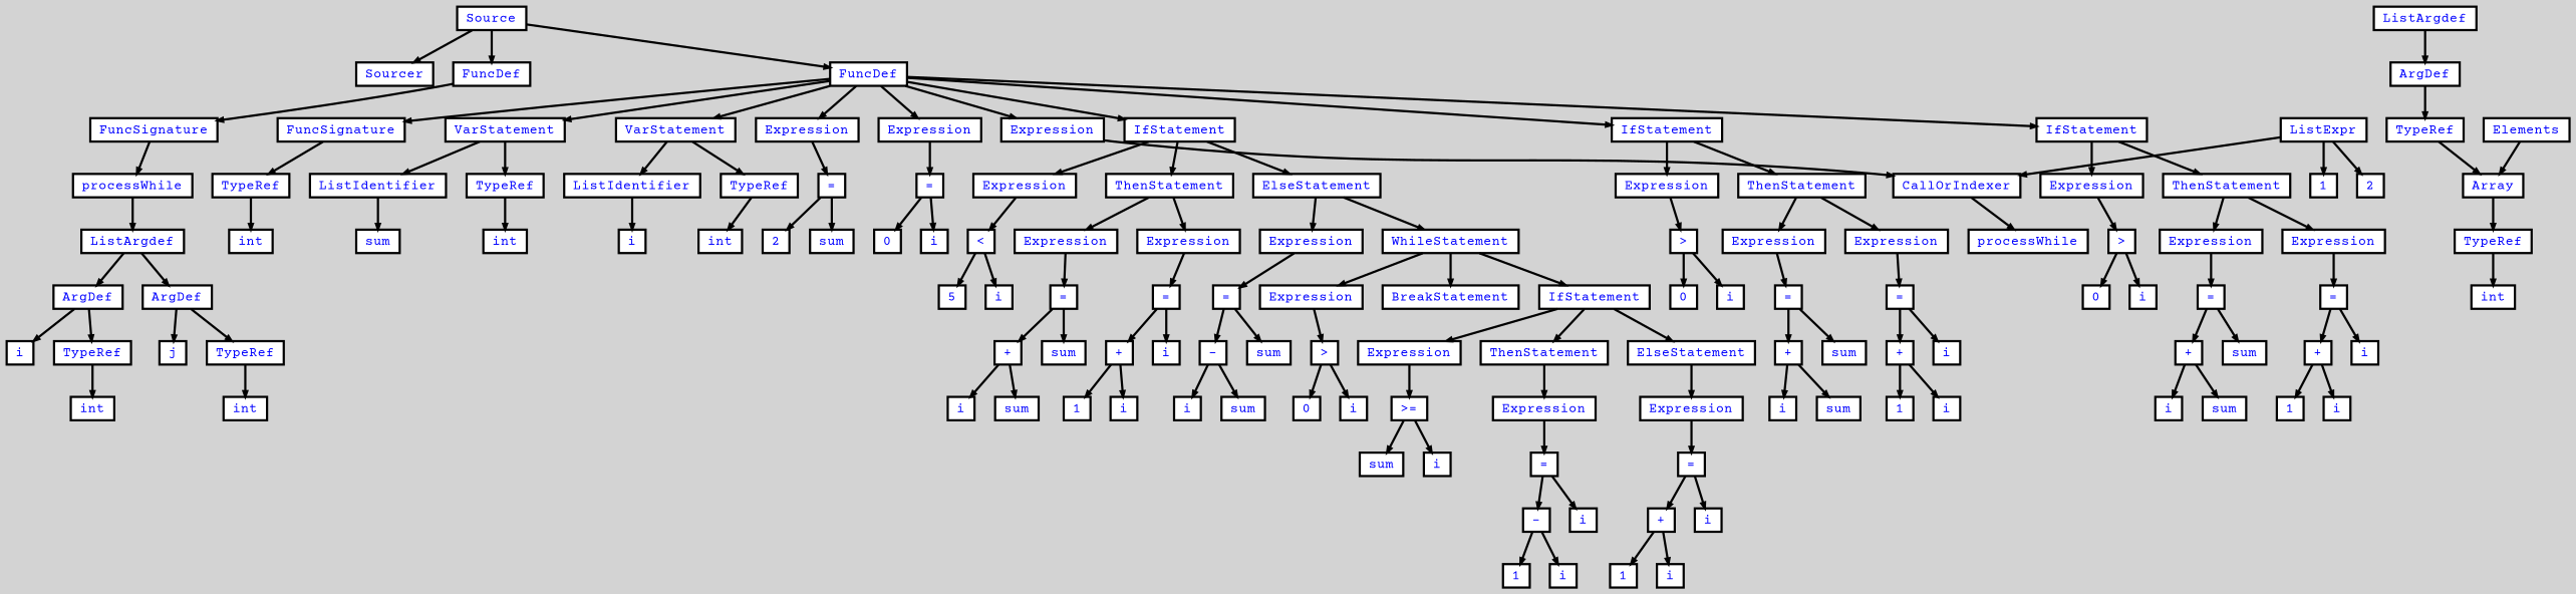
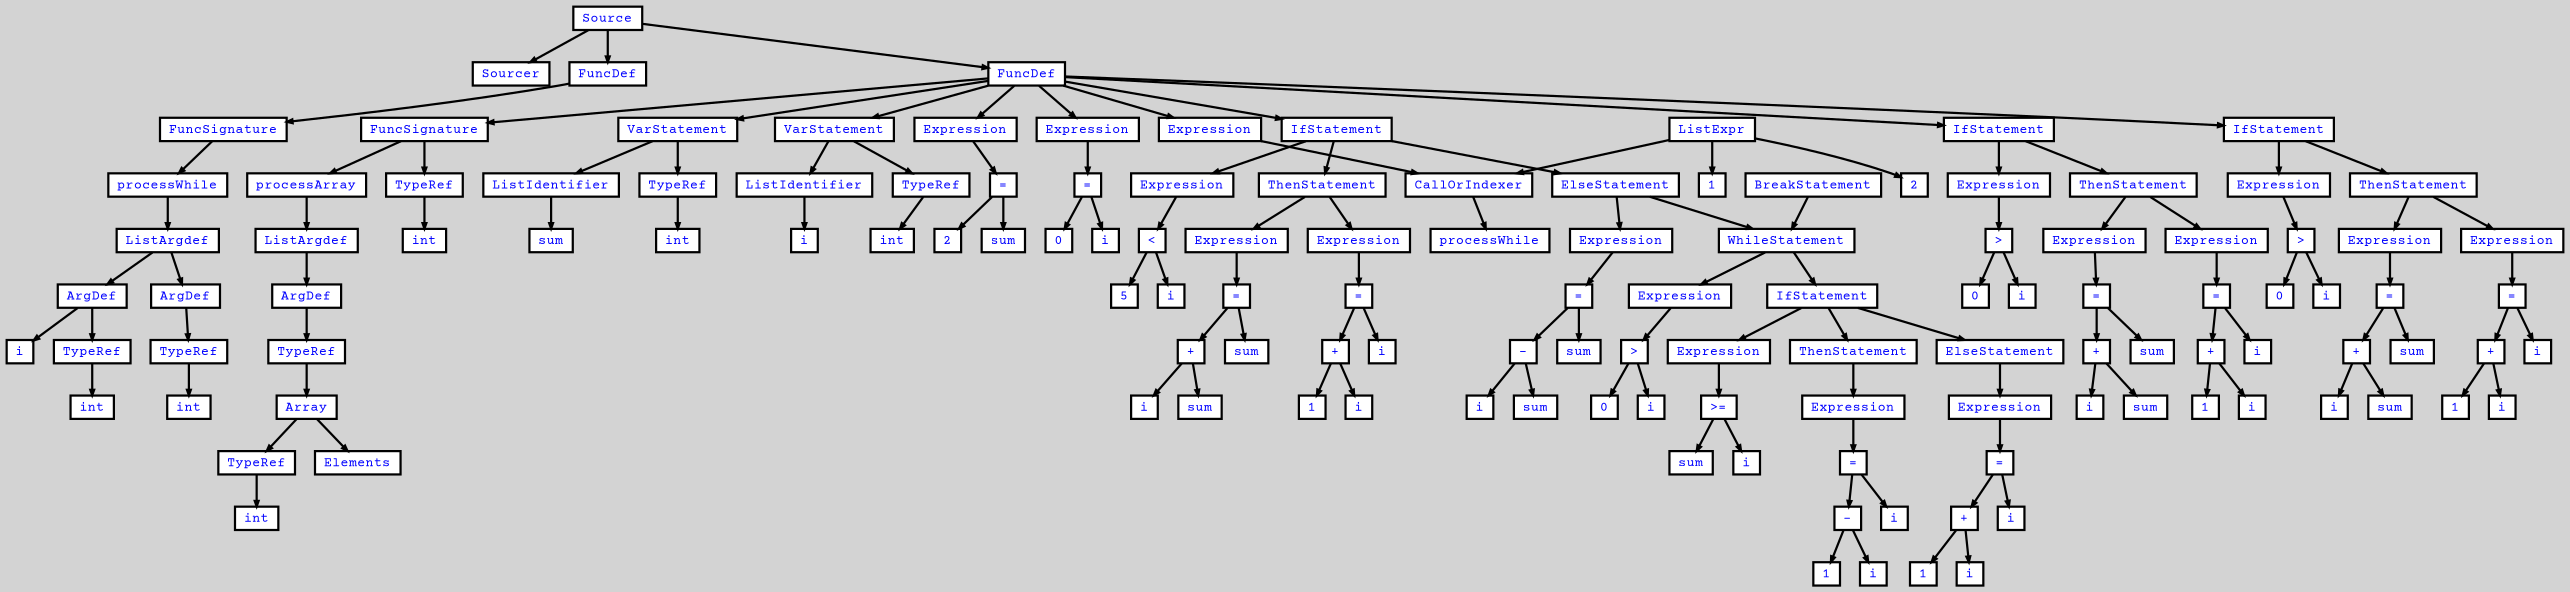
  digraph {
    bgcolor=lightgrey
    fontname="Courier Prime"
    ordering=out
    ranksep=.4
    node [color=black fillcolor=white fixedsize=false fontcolor=blue fontname="Courier Prime" fontsize=12 shape=box style="filled, solid, bold"]
    edge [arrowsize=.5 color=black fontname="Courier Prime" style=bold]
    n1 [height=.25 label=Sourcer width=.25]
    n2 [height=.25 label=Source width=.25]
    n3 [height=.25 label=FuncDef width=.25]
    n4 [height=.25 label=FuncDef width=.25]
    n5 [height=.25 label=FuncSignature width=.25]
    n6 [height=.25 label=FuncSignature width=.25]
    n7 [height=.25 label=VarStatement width=.25]
    n8 [height=.25 label=VarStatement width=.25]
    n9 [height=.25 label=Expression width=.25]
    n10 [height=.25 label=Expression width=.25]
    n11 [height=.25 label=Expression width=.25]
    n12 [height=.25 label=IfStatement width=.25]
    n13 [height=.25 label=IfStatement width=.25]
    n14 [height=.25 label=IfStatement width=.25]
    n15 [height=.25 label=processWhile width=.25]
    n16 [height=.25 label=ListArgdef width=.25]
    n17 [height=.25 label=ArgDef width=.25]
    n18 [height=.25 label=ArgDef width=.25]
    n19 [height=.25 label=i width=.25]
    n20 [height=.25 label=TypeRef width=.25]
-   n21 [height=.25 label=j width=.25]
    n22 [height=.25 label=TypeRef width=.25]
    n23 [height=.25 label=int width=.25]
    n24 [height=.25 label=int width=.25]
+   n25 [height=.25 label=processArray width=.25]
    n26 [height=.25 label=TypeRef width=.25]
    n27 [height=.25 label=ListIdentifier width=.25]
    n28 [height=.25 label=TypeRef width=.25]
    n29 [height=.25 label=ListIdentifier width=.25]
    n30 [height=.25 label=TypeRef width=.25]
    n31 [height=.25 label="=" width=.25]
    n32 [height=.25 label="=" width=.25]
    n33 [height=.25 label=CallOrIndexer width=.25]
    n34 [height=.25 label=Expression width=.25]
    n35 [height=.25 label=ThenStatement width=.25]
    n36 [height=.25 label=ElseStatement width=.25]
    n37 [height=.25 label=Expression width=.25]
    n38 [height=.25 label=ThenStatement width=.25]
    n39 [height=.25 label=Expression width=.25]
    n40 [height=.25 label=ThenStatement width=.25]
    n41 [height=.25 label=ListArgdef width=.25]
    n42 [height=.25 label=int width=.25]
    n43 [height=.25 label=ArgDef width=.25]
    n44 [height=.25 label=TypeRef width=.25]
    n45 [height=.25 label=Array width=.25]
    n46 [height=.25 label=TypeRef width=.25]
    n47 [height=.25 label=Elements width=.25]
    n48 [height=.25 label=int width=.25]
    n49 [height=.25 label=sum width=.25]
    n50 [height=.25 label=int width=.25]
    n51 [height=.25 label=i width=.25]
    n52 [height=.25 label=int width=.25]
    n53 [height=.25 label=2 width=.25]
    n54 [height=.25 label=sum width=.25]
    n55 [height=.25 label=0 width=.25]
    n56 [height=.25 label=i width=.25]
    n57 [height=.25 label=processWhile width=.25]
    n58 [height=.25 label=ListExpr width=.25]
    n59 [height=.25 label=1 width=.25]
    n60 [height=.25 label=2 width=.25]
    n61 [height=.25 label="<" width=.25]
    n62 [height=.25 label=Expression width=.25]
    n63 [height=.25 label=Expression width=.25]
    n64 [height=.25 label=Expression width=.25]
    n65 [height=.25 label=WhileStatement width=.25]
    n66 [height=.25 label=5 width=.25]
    n67 [height=.25 label=i width=.25]
    n68 [height=.25 label="=" width=.25]
    n69 [height=.25 label="=" width=.25]
    n70 [height=.25 label="+" width=.25]
    n71 [height=.25 label=sum width=.25]
    n72 [height=.25 label=i width=.25]
    n73 [height=.25 label=sum width=.25]
    n74 [height=.25 label="+" width=.25]
    n75 [height=.25 label=i width=.25]
    n76 [height=.25 label=1 width=.25]
    n77 [height=.25 label=i width=.25]
    n78 [height=.25 label="=" width=.25]
    n79 [height=.25 label=Expression width=.25]
    n80 [height=.25 label=BreakStatement width=.25]
    n81 [height=.25 label=IfStatement width=.25]
    n82 [height=.25 label="-" width=.25]
    n83 [height=.25 label=sum width=.25]
    n84 [height=.25 label=i width=.25]
    n85 [height=.25 label=sum width=.25]
    n86 [height=.25 label=">" width=.25]
    n87 [height=.25 label=Expression width=.25]
    n88 [height=.25 label=ThenStatement width=.25]
    n89 [height=.25 label=ElseStatement width=.25]
    n90 [height=.25 label=0 width=.25]
    n91 [height=.25 label=i width=.25]
    n92 [height=.25 label=">=" width=.25]
    n93 [height=.25 label=Expression width=.25]
    n94 [height=.25 label=Expression width=.25]
    n95 [height=.25 label=sum width=.25]
    n96 [height=.25 label=i width=.25]
    n97 [height=.25 label="=" width=.25]
    n98 [height=.25 label="-" width=.25]
    n99 [height=.25 label=i width=.25]
    n100 [height=.25 label=1 width=.25]
    n101 [height=.25 label=i width=.25]
    n102 [height=.25 label="=" width=.25]
    n103 [height=.25 label="+" width=.25]
    n104 [height=.25 label=i width=.25]
    n105 [height=.25 label=1 width=.25]
    n106 [height=.25 label=i width=.25]
    n107 [height=.25 label=">" width=.25]
    n108 [height=.25 label=Expression width=.25]
    n109 [height=.25 label=Expression width=.25]
    n110 [height=.25 label=0 width=.25]
    n111 [height=.25 label=i width=.25]
    n112 [height=.25 label="=" width=.25]
    n113 [height=.25 label="=" width=.25]
    n114 [height=.25 label="+" width=.25]
    n115 [height=.25 label=sum width=.25]
    n116 [height=.25 label=i width=.25]
    n117 [height=.25 label=sum width=.25]
    n118 [height=.25 label="+" width=.25]
    n119 [height=.25 label=i width=.25]
    n120 [height=.25 label=1 width=.25]
    n121 [height=.25 label=i width=.25]
    n122 [height=.25 label=">" width=.25]
    n123 [height=.25 label=Expression width=.25]
    n124 [height=.25 label=Expression width=.25]
    n125 [height=.25 label=0 width=.25]
    n126 [height=.25 label=i width=.25]
    n127 [height=.25 label="=" width=.25]
    n128 [height=.25 label="=" width=.25]
    n129 [height=.25 label="+" width=.25]
    n130 [height=.25 label=sum width=.25]
    n131 [height=.25 label=i width=.25]
    n132 [height=.25 label=sum width=.25]
    n133 [height=.25 label="+" width=.25]
    n134 [height=.25 label=i width=.25]
    n135 [height=.25 label=1 width=.25]
    n136 [height=.25 label=i width=.25]
    n2 -> n1
    n2 -> n3
    n2 -> n4
    n3 -> n5
    n4 -> n6
    n4 -> n7
    n4 -> n8
    n4 -> n9
    n4 -> n10
    n4 -> n11
    n4 -> n12
    n4 -> n13
    n4 -> n14
    n5 -> n15
+   n6 -> n25
    n6 -> n26
    n7 -> n27
    n7 -> n28
    n8 -> n29
    n8 -> n30
    n9 -> n31
    n10 -> n32
    n11 -> n33
    n12 -> n34
    n12 -> n35
    n12 -> n36
    n13 -> n37
    n13 -> n38
    n14 -> n39
    n14 -> n40
    n15 -> n16
    n16 -> n17
    n16 -> n18
    n17 -> n19
    n17 -> n20
-   n18 -> n21
    n18 -> n22
    n20 -> n23
    n22 -> n24
+   n25 -> n41
    n26 -> n42
    n27 -> n49
    n28 -> n50
    n29 -> n51
    n30 -> n52
    n31 -> n53
    n31 -> n54
    n32 -> n55
    n32 -> n56
    n33 -> n57
    n34 -> n61
    n35 -> n62
    n35 -> n63
    n36 -> n64
    n36 -> n65
    n37 -> n107
    n38 -> n108
    n38 -> n109
    n39 -> n122
    n40 -> n123
    n40 -> n124
    n41 -> n43
    n43 -> n44
    n44 -> n45
    n45 -> n46
-   n47 -> n45
+   n45 -> n47
    n46 -> n48
    n58 -> n33
    n58 -> n59
    n58 -> n60
    n61 -> n66
    n61 -> n67
    n62 -> n68
    n63 -> n69
    n64 -> n78
    n65 -> n79
-   n65 -> n80
+   n80 -> n65
    n65 -> n81
    n68 -> n70
    n68 -> n71
    n69 -> n74
    n69 -> n75
    n70 -> n72
    n70 -> n73
    n74 -> n76
    n74 -> n77
    n78 -> n82
    n78 -> n83
    n79 -> n86
    n81 -> n87
    n81 -> n88
    n81 -> n89
    n82 -> n84
    n82 -> n85
    n86 -> n90
    n86 -> n91
    n87 -> n92
    n88 -> n93
    n89 -> n94
    n92 -> n95
    n92 -> n96
    n93 -> n97
    n94 -> n102
    n97 -> n98
    n97 -> n99
    n98 -> n100
    n98 -> n101
    n102 -> n103
    n102 -> n104
    n103 -> n105
    n103 -> n106
    n107 -> n110
    n107 -> n111
    n108 -> n112
    n109 -> n113
    n112 -> n114
    n112 -> n115
    n113 -> n118
    n113 -> n119
    n114 -> n116
    n114 -> n117
    n118 -> n120
    n118 -> n121
    n122 -> n125
    n122 -> n126
    n123 -> n127
    n124 -> n128
    n127 -> n129
    n127 -> n130
    n128 -> n133
    n128 -> n134
    n129 -> n131
    n129 -> n132
    n133 -> n135
    n133 -> n136
  }
